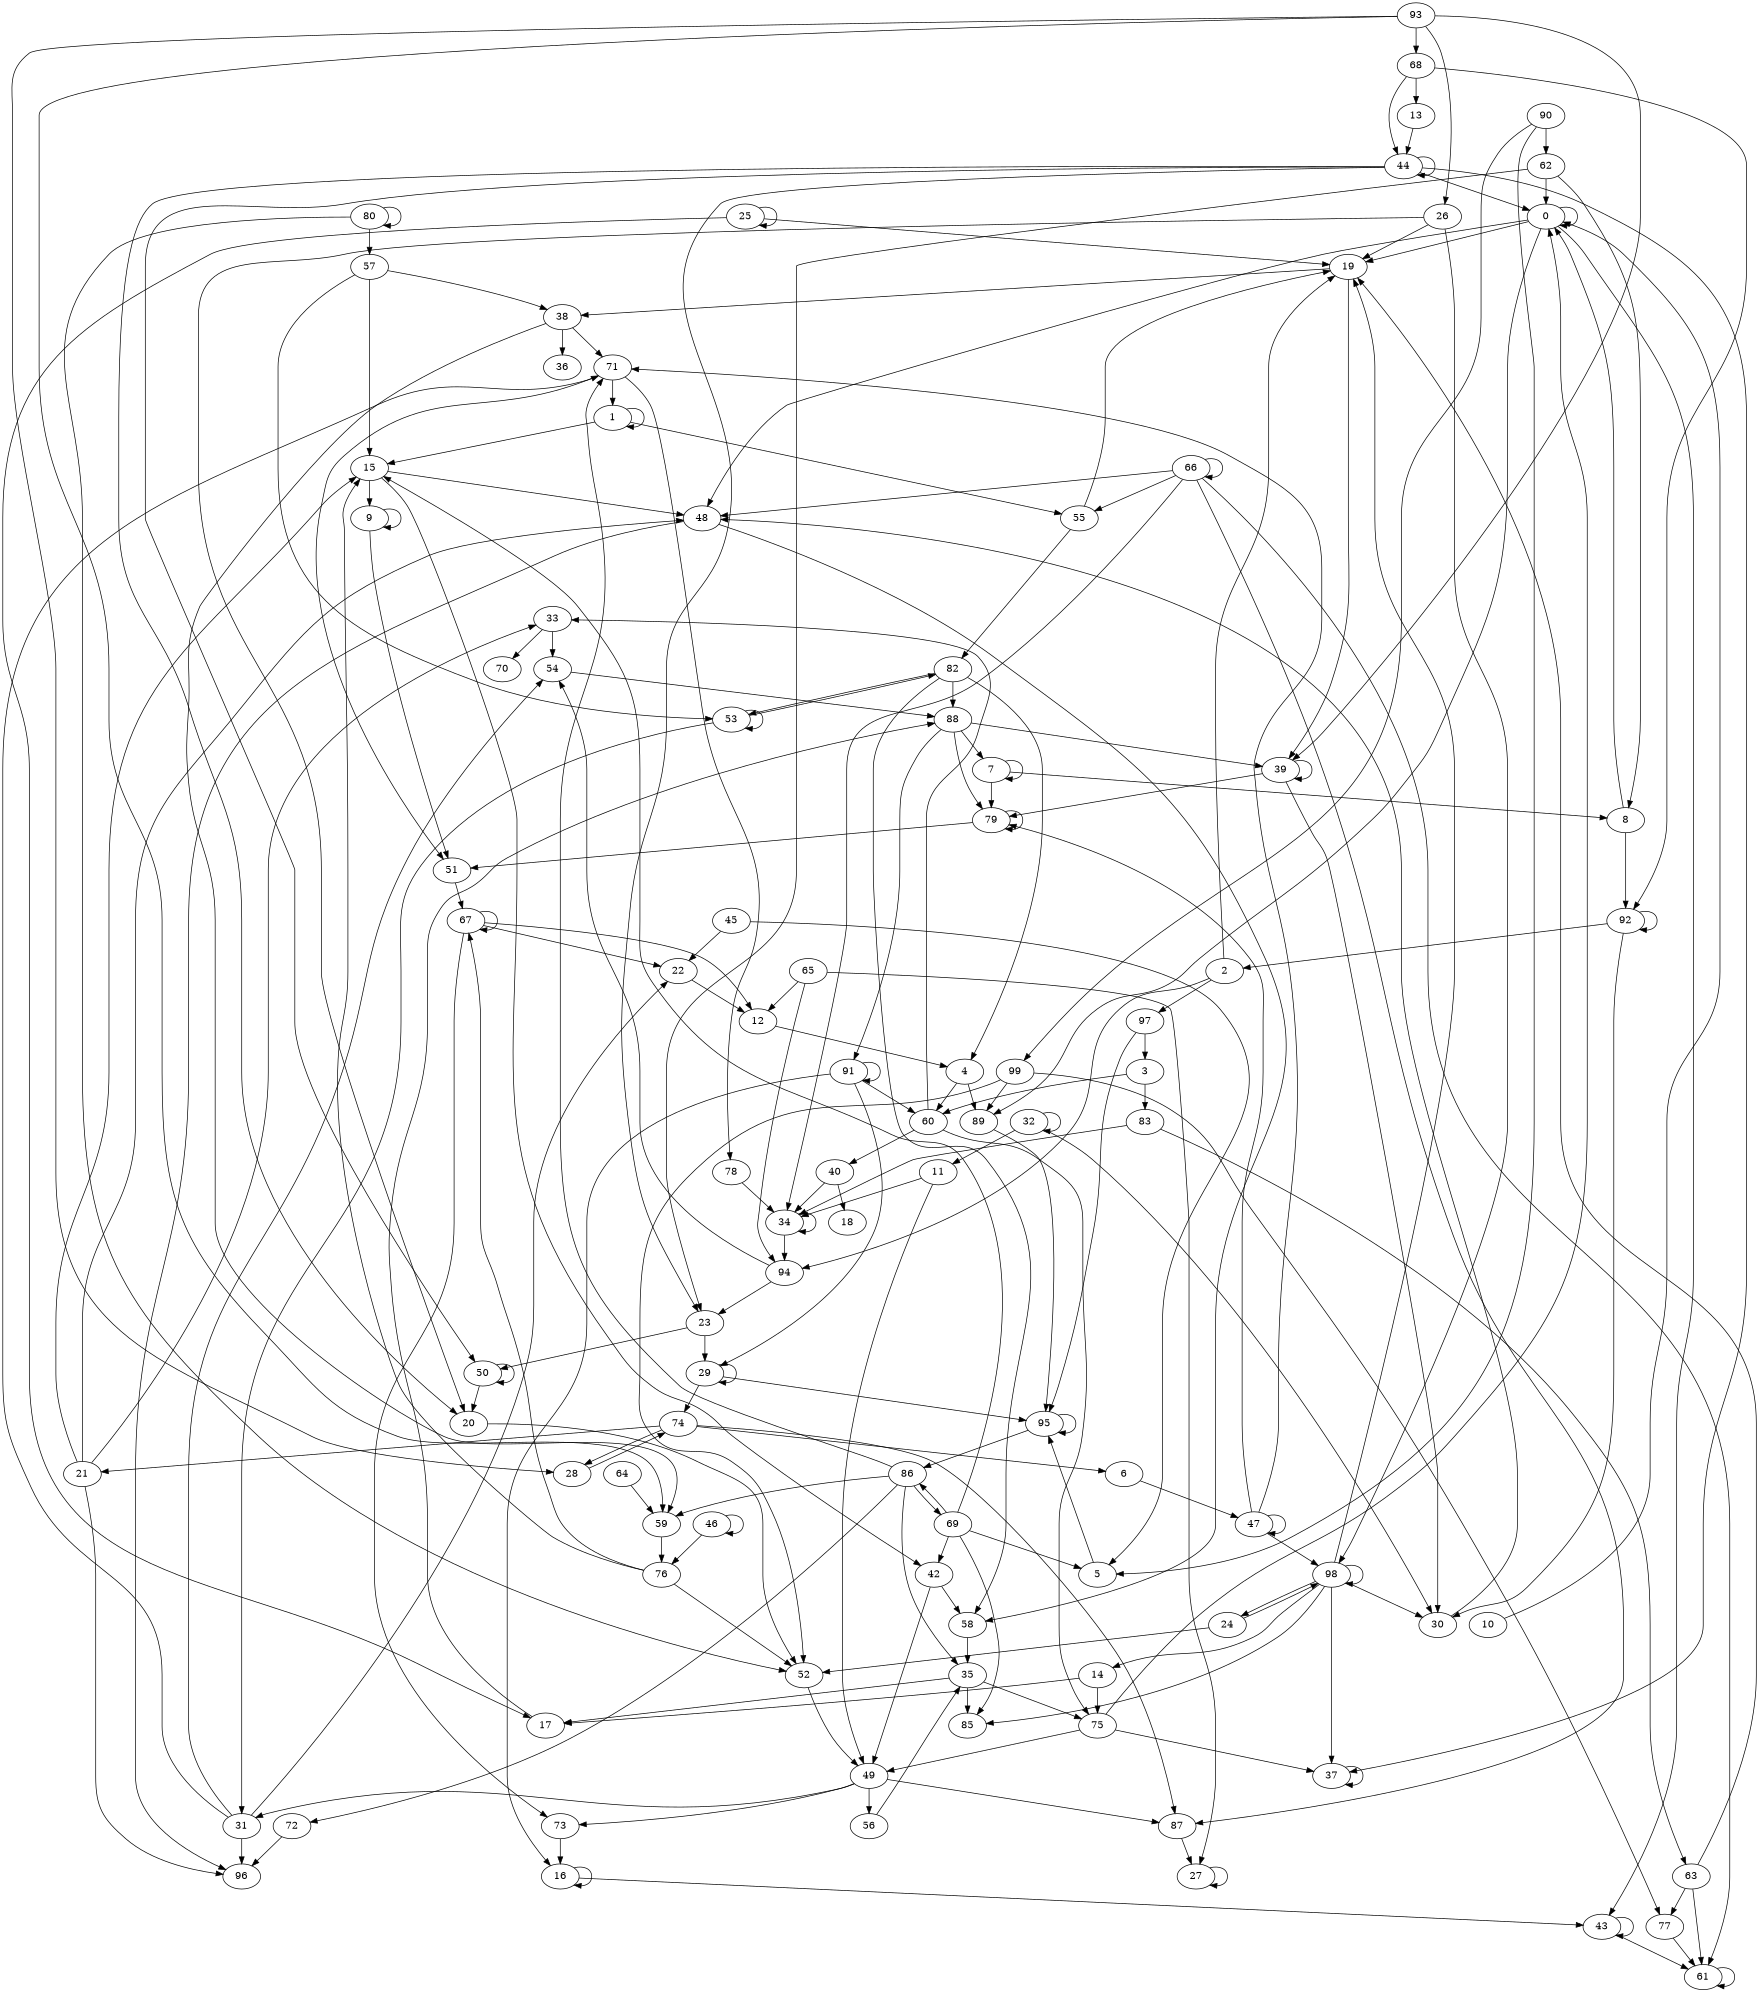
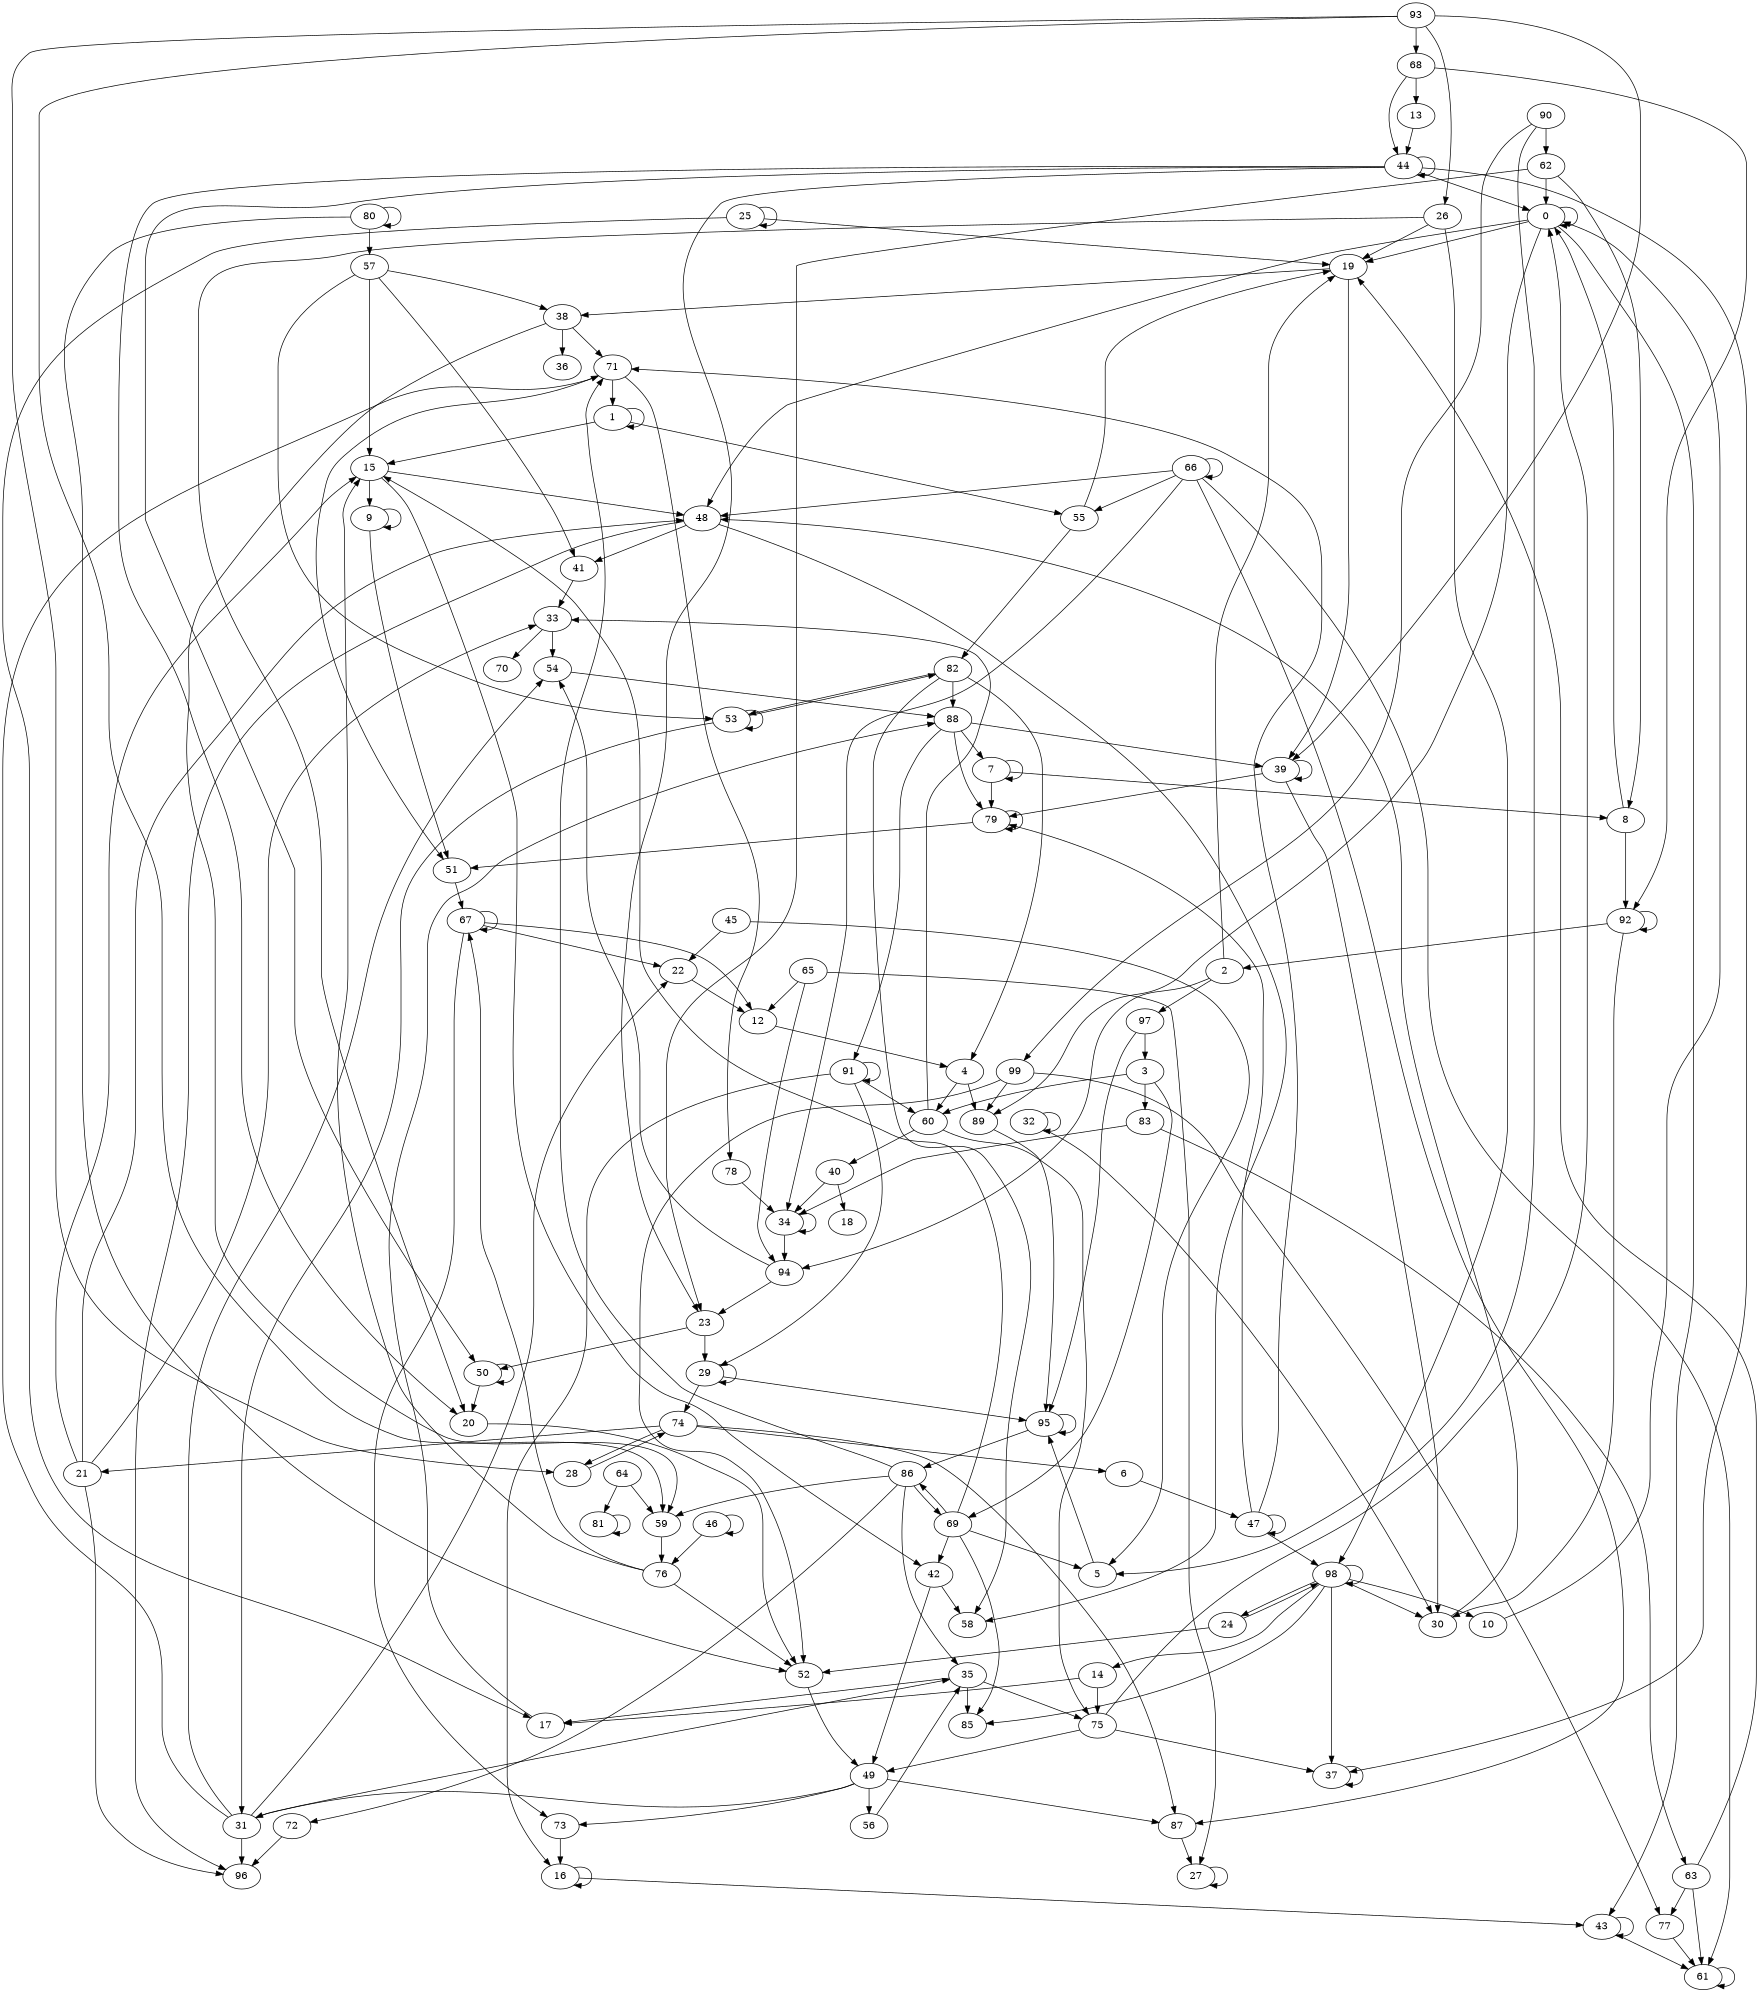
  digraph {
    edge [weight=9]
    0
    19
    43
    48
    89
    38
    39
    61
    96
+   41
    58
    95
    1
    15
    55
    9
    42
    82
    2
    94
    97
    23
    54
    3
    60
    69
    83
    75
    33
    40
    5
    85
    86
    34
    63
    4
    45
    22
    6
    47
    79
    98
    71
    7
    8
    92
    51
    30
    67
    10
-   11
    49
    31
    56
    73
    87
    12
    13
    44
    20
    50
    37
    14
    17
    88
    16
    91
    36
    59
    52
    21
    70
    29
    74
    24
    25
    26
    27
    28
    35
    78
    32
    76
    18
    46
    53
    57
    62
    77
    64
+   81
    65
    66
    68
    72
    80
    90
    99
    93
    0 -> 0 [weight=6]
    0 -> 19 [weight=3]
    0 -> 43 [weight=5]
    0 -> 48 [weight=5]
    0 -> 89 [weight=5]
    19 -> 38 [weight=5]
    19 -> 39 [weight=5]
    43 -> 43 [weight=8]
    43 -> 61 [weight=8]
    48 -> 96 [weight=8]
+   48 -> 41 [weight=5]
    48 -> 58 [weight=2]
    89 -> 95 [weight=5]
    38 -> 71 [weight=6]
    38 -> 36 [weight=2]
    38 -> 59 [weight=7]
    39 -> 39 [weight=7]
    39 -> 79 [weight=8]
    39 -> 30 [weight=5]
    61 -> 61 [weight=6]
+   41 -> 33
    95 -> 95 [weight=3]
    95 -> 86 [weight=8]
    1 -> 1 [weight=2]
    1 -> 15 [weight=6]
    1 -> 55 [weight=8]
    15 -> 48 [weight=1]
    15 -> 9
    15 -> 42 [weight=5]
    55 -> 19
    55 -> 82 [weight=5]
    9 -> 9 [weight=2]
    9 -> 51 [weight=2]
    42 -> 58 [weight=3]
    42 -> 49
    82 -> 58 [weight=5]
    82 -> 4 [weight=7]
    82 -> 88 [weight=7]
    82 -> 53 [weight=2]
    2 -> 19 [weight=5]
    2 -> 94
    2 -> 97
    94 -> 23
    94 -> 54 [weight=7]
    97 -> 95
    97 -> 3 [weight=3]
    23 -> 50 [weight=7]
    23 -> 29 [weight=10]
    54 -> 88 [weight=1]
    3 -> 60 [weight=6]
+   3 -> 69 [weight=1]
    3 -> 83 [weight=7]
    60 -> 75 [weight=8]
    60 -> 33 [weight=3]
    60 -> 40 [weight=2]
    69 -> 15 [weight=8]
    69 -> 42 [weight=3]
    69 -> 5 [weight=7]
    69 -> 85 [weight=1]
    69 -> 86 [weight=1]
    83 -> 34 [weight=1]
    83 -> 63 [weight=3]
    75 -> 0 [weight=7]
    75 -> 49 [weight=2]
    75 -> 37
    33 -> 54
    33 -> 70
    40 -> 34 [weight=4]
    40 -> 18
    5 -> 95
    86 -> 69 [weight=4]
    86 -> 71 [weight=4]
    86 -> 59
    86 -> 35 [weight=2]
    86 -> 72 [weight=8]
    34 -> 94 [weight=10]
    34 -> 34
    63 -> 19 [weight=4]
    63 -> 61
    63 -> 77 [weight=7]
    4 -> 89 [weight=7]
    4 -> 60 [weight=10]
    45 -> 5 [weight=10]
    45 -> 22 [weight=1]
    22 -> 12 [weight=7]
    6 -> 47 [weight=2]
    47 -> 47 [weight=5]
    47 -> 79 [weight=5]
    47 -> 98 [weight=1]
    47 -> 71 [weight=6]
    79 -> 79 [weight=6]
    79 -> 51 [weight=6]
-   98 -> 19
+   98 -> 10
    98 -> 85 [weight=6]
    98 -> 98 [weight=10]
    98 -> 30 [weight=6]
    98 -> 37 [weight=5]
    98 -> 14
    98 -> 24 [weight=10]
    71 -> 1 [weight=8]
    71 -> 51 [weight=1]
    71 -> 78 [weight=3]
    7 -> 79
    7 -> 7 [weight=5]
    7 -> 8 [weight=6]
    8 -> 0 [weight=8]
    8 -> 92 [weight=4]
    92 -> 2 [weight=10]
    92 -> 92 [weight=5]
    92 -> 30 [weight=10]
    51 -> 67
    30 -> 48
    67 -> 22 [weight=10]
    67 -> 67 [weight=8]
    67 -> 73 [weight=10]
    67 -> 12 [weight=3]
    10 -> 0 [weight=1]
-   11 -> 34 [weight=5]
-   11 -> 49 [weight=5]
    49 -> 31 [weight=2]
    49 -> 56 [weight=8]
    49 -> 73 [weight=8]
    49 -> 87 [weight=4]
    31 -> 96 [weight=2]
    31 -> 54 [weight=10]
    31 -> 22 [weight=10]
    31 -> 71 [weight=5]
-   58 -> 35 [weight=6]
+   31 -> 35 [weight=6]
    56 -> 35 [weight=1]
    73 -> 16
    87 -> 27 [weight=4]
    12 -> 4 [weight=3]
    13 -> 44 [weight=4]
    44 -> 0
    44 -> 23 [weight=5]
    44 -> 44 [weight=6]
    44 -> 20 [weight=2]
    44 -> 50 [weight=7]
    44 -> 37
    20 -> 52 [weight=4]
    50 -> 20 [weight=2]
    50 -> 50 [weight=8]
    37 -> 37 [weight=6]
    14 -> 75 [weight=7]
    14 -> 17 [weight=2]
    17 -> 88 [weight=5]
    88 -> 39 [weight=4]
    88 -> 79 [weight=6]
    88 -> 7 [weight=4]
    88 -> 91
    16 -> 43 [weight=7]
    16 -> 16 [weight=10]
    91 -> 60 [weight=5]
    91 -> 16 [weight=6]
    91 -> 91
    91 -> 29 [weight=5]
    59 -> 76
    52 -> 49 [weight=7]
    21 -> 48
    21 -> 96 [weight=2]
    21 -> 15 [weight=6]
    21 -> 33 [weight=3]
    29 -> 95 [weight=1]
    29 -> 29 [weight=7]
    29 -> 74 [weight=7]
    74 -> 6 [weight=7]
    74 -> 87 [weight=6]
    74 -> 21 [weight=5]
    74 -> 28 [weight=5]
    24 -> 98 [weight=6]
    24 -> 52 [weight=7]
    25 -> 19 [weight=1]
    25 -> 17 [weight=5]
    25 -> 25 [weight=8]
    26 -> 19 [weight=3]
    26 -> 98 [weight=10]
    26 -> 20 [weight=3]
    27 -> 27 [weight=8]
    28 -> 74 [weight=6]
    35 -> 75
    35 -> 85 [weight=8]
    35 -> 17 [weight=2]
    78 -> 34 [weight=8]
    32 -> 30 [weight=7]
-   32 -> 11 [weight=6]
    32 -> 32 [weight=10]
    76 -> 15 [weight=2]
    76 -> 67 [weight=6]
    76 -> 52 [weight=3]
    46 -> 76 [weight=3]
    46 -> 46 [weight=4]
    53 -> 82 [weight=2]
    53 -> 31 [weight=3]
    53 -> 53 [weight=10]
    57 -> 38 [weight=6]
+   57 -> 41 [weight=1]
    57 -> 15 [weight=8]
    57 -> 53 [weight=8]
    62 -> 0 [weight=1]
    62 -> 23
    62 -> 8 [weight=8]
    77 -> 61 [weight=4]
    64 -> 59 [weight=2]
+   64 -> 81
+   81 -> 81 [weight=8]
    65 -> 94 [weight=2]
    65 -> 12 [weight=8]
    65 -> 27 [weight=4]
    66 -> 48 [weight=3]
    66 -> 61
    66 -> 55 [weight=7]
    66 -> 34 [weight=3]
    66 -> 87 [weight=6]
    66 -> 66 [weight=2]
    68 -> 92
    68 -> 13 [weight=4]
    68 -> 44 [weight=1]
    72 -> 96
    80 -> 52 [weight=3]
    80 -> 57 [weight=5]
    80 -> 80
    90 -> 5 [weight=2]
    90 -> 62 [weight=10]
    90 -> 99 [weight=2]
    99 -> 89 [weight=8]
    99 -> 52 [weight=2]
    99 -> 77 [weight=1]
    93 -> 39 [weight=1]
    93 -> 59 [weight=3]
    93 -> 26 [weight=2]
    93 -> 28 [weight=2]
    93 -> 68 [weight=7]
  }
